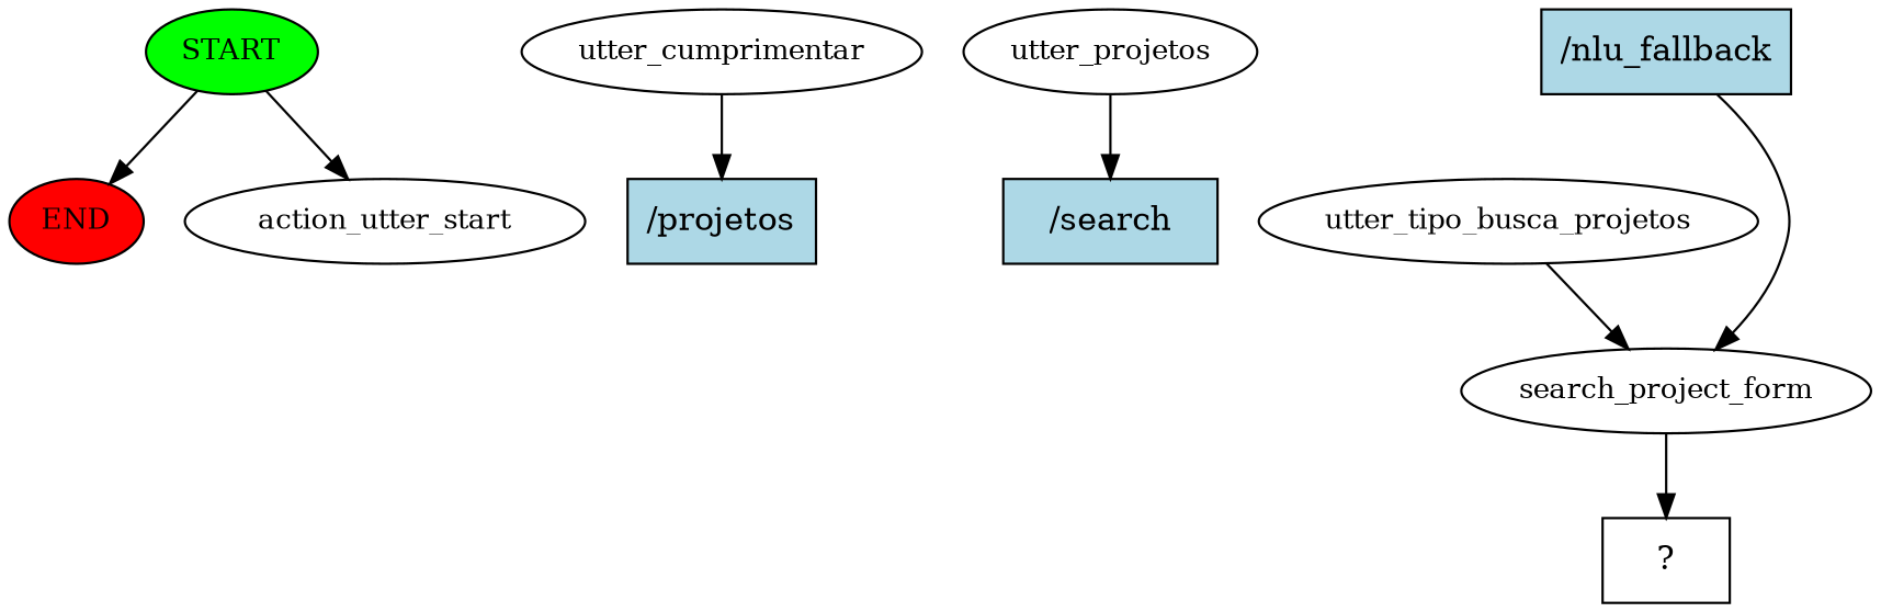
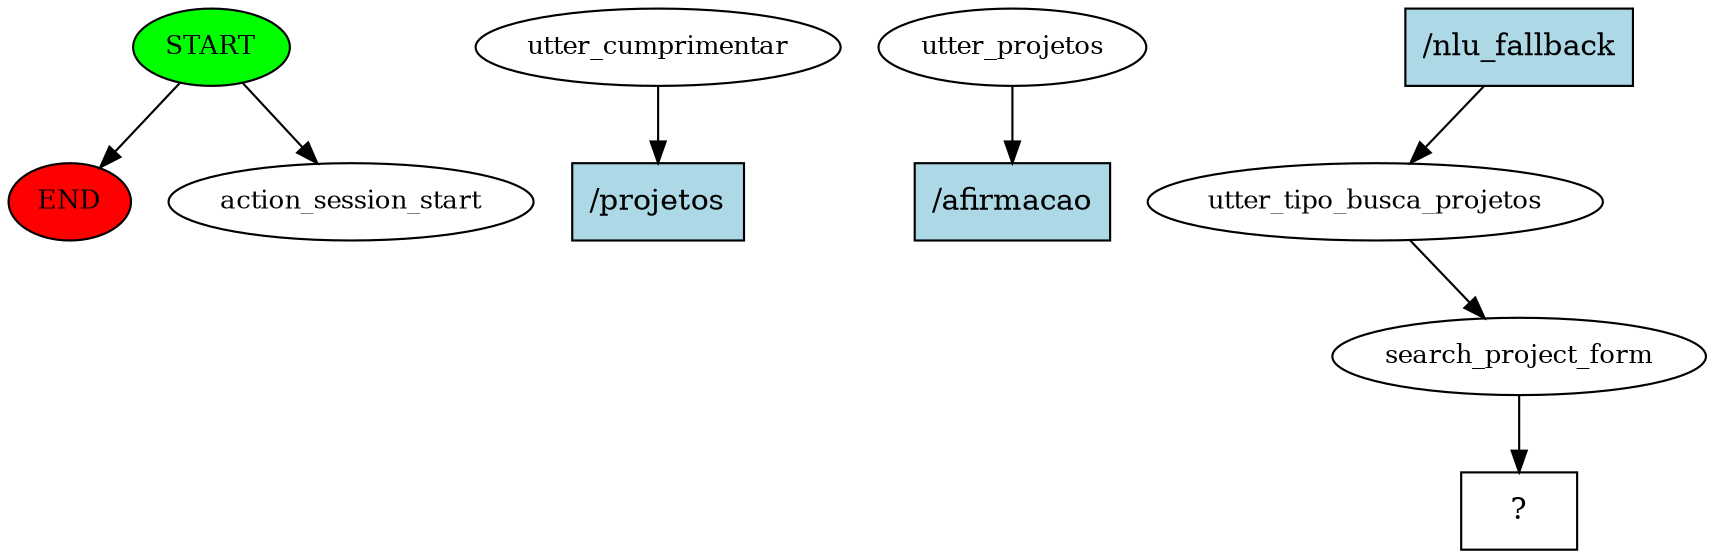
  digraph {
    node [fontsize=12]
    n1 [fillcolor=green label=START style=filled]
    n2 [fillcolor=red label=END style=filled]
-   n3 [label=action_utter_start]
+   n3 [label=action_session_start]
    n4 [label=utter_cumprimentar]
    n5 [fillcolor=lightblue label="/projetos" shape=rect style=filled fontsize=""]
    n6 [label=utter_projetos]
-   n7 [fillcolor=lightblue label="/search" shape=rect style=filled fontsize=""]
+   n7 [fillcolor=lightblue label="/afirmacao" shape=rect style=filled fontsize=""]
    n8 [label=utter_tipo_busca_projetos]
    n9 [label=search_project_form]
    n10 [label="  ?  " shape=rect fontsize=""]
    n11 [fillcolor=lightblue label="/nlu_fallback" shape=rect style=filled fontsize=""]
    n1 -> n2
    n1 -> n3
    n4 -> n5
    n6 -> n7
    n8 -> n9
    n9 -> n10
-   n11 -> n9
+   n11 -> n8
  }
